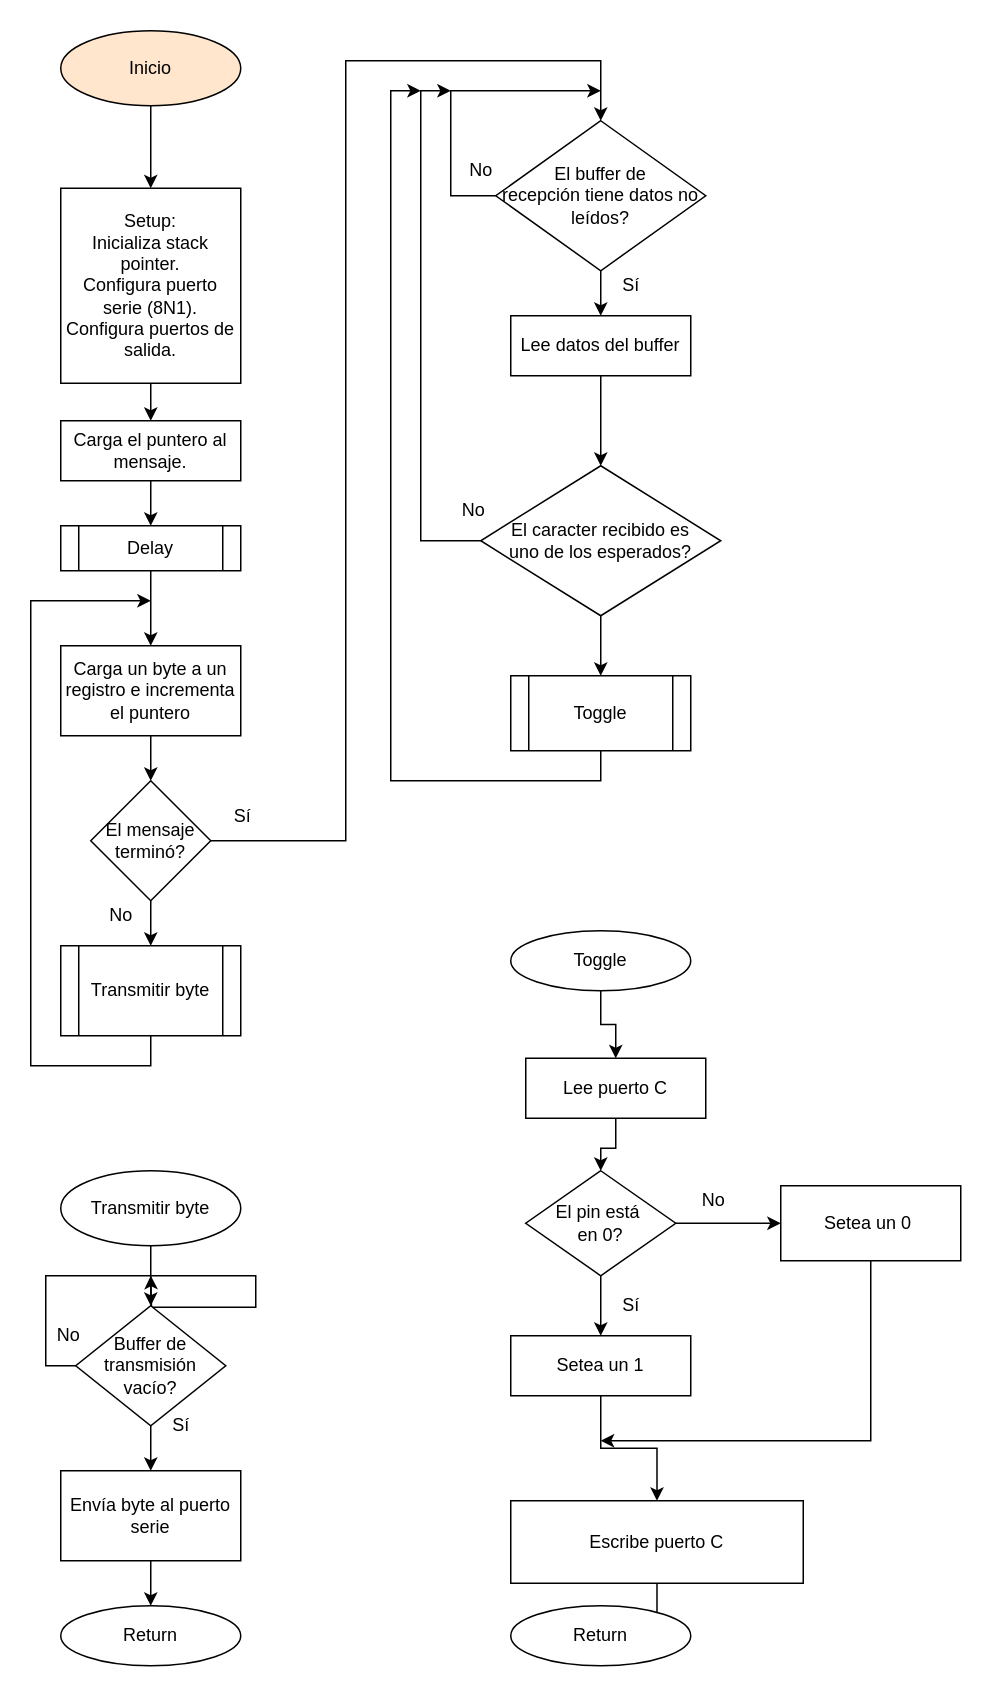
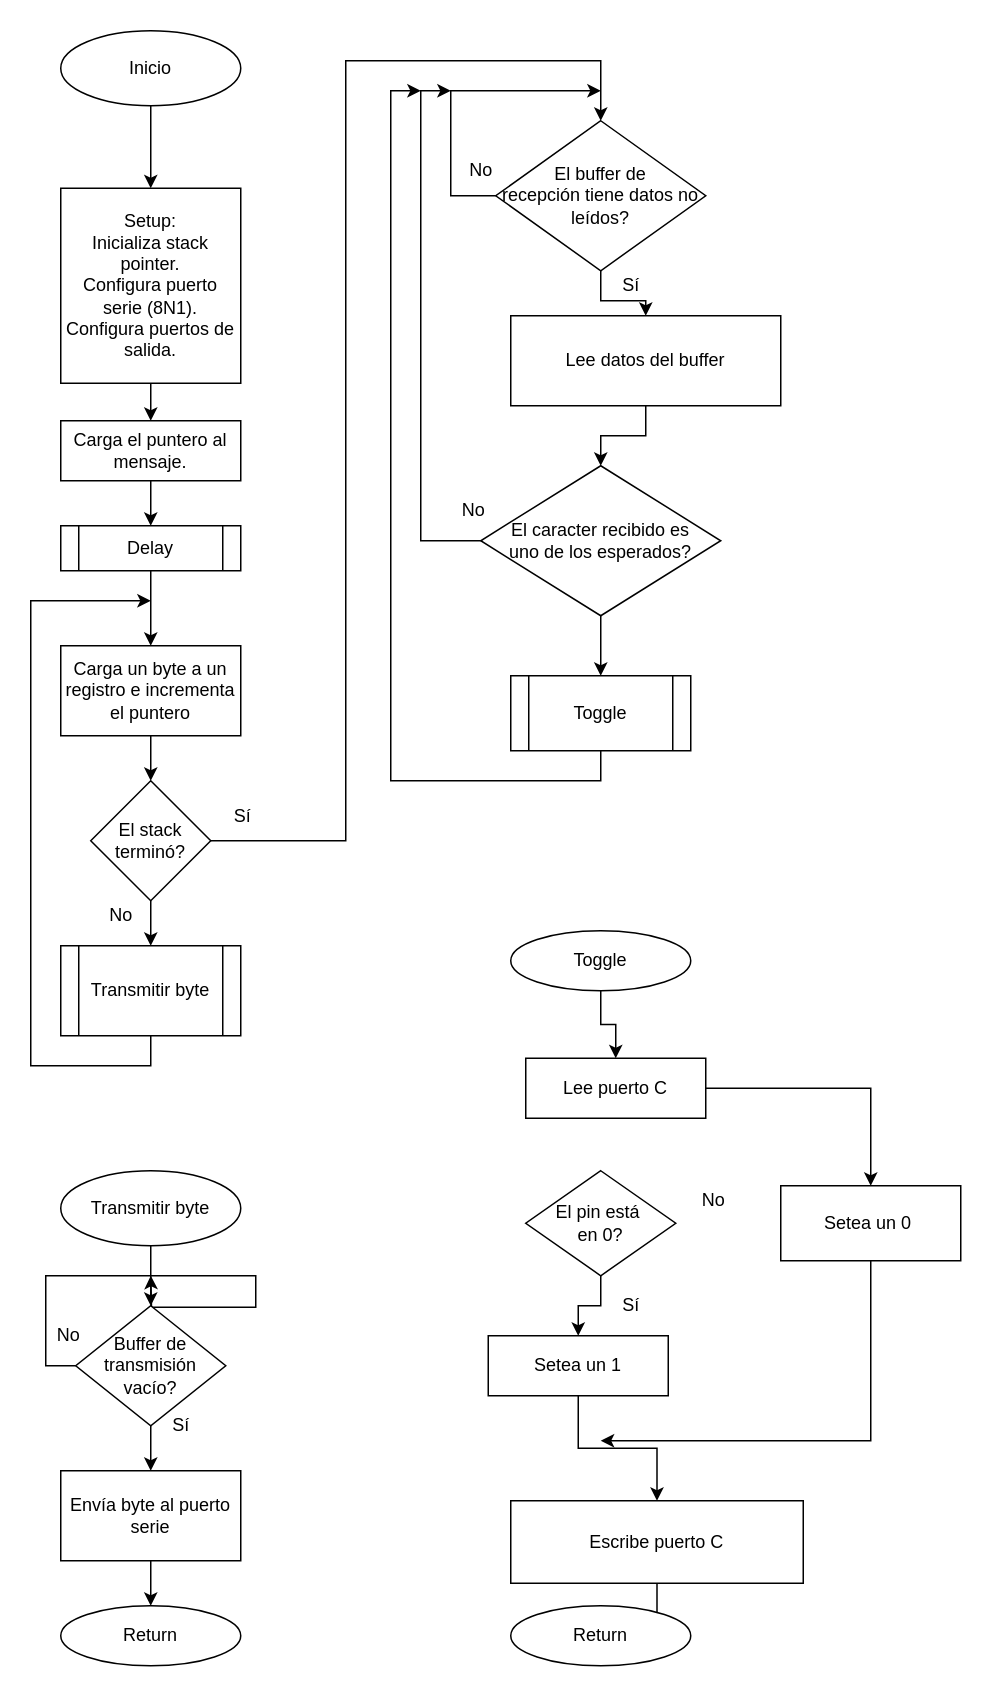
  <mxCell id="0" />
  <mxCell id="1" parent="0" />
  <mxCell id="2" value="" style="edgeStyle=orthogonalEdgeStyle;rounded=0;orthogonalLoop=1;jettySize=auto;html=1;entryX=0.5;entryY=0;entryDx=0;entryDy=0;" edge="1" parent="1" source="3" target="5"><mxGeometry relative="1" as="geometry"><mxPoint x="100" y="160" as="targetPoint" /></mxGeometry></mxCell>
- <mxCell id="3" value="Inicio" style="ellipse;whiteSpace=wrap;html=1;fillColor=#ffe6cc;" vertex="1" parent="1"><mxGeometry x="40" y="20" width="120" height="50" as="geometry" /></mxCell>
+ <mxCell id="3" value="Inicio" style="ellipse;whiteSpace=wrap;html=1;" vertex="1" parent="1"><mxGeometry x="40" y="20" width="120" height="50" as="geometry" /></mxCell>
  <mxCell id="4" value="" style="edgeStyle=orthogonalEdgeStyle;rounded=0;orthogonalLoop=1;jettySize=auto;html=1;" edge="1" parent="1" source="5" target="7"><mxGeometry relative="1" as="geometry" /></mxCell>
  <mxCell id="5" value="Setup:&lt;br&gt;Inicializa stack pointer.&lt;br&gt;Configura puerto serie (8N1).&lt;br&gt;Configura puertos de salida." style="whiteSpace=wrap;html=1;" vertex="1" parent="1"><mxGeometry x="40" y="125" width="120" height="130" as="geometry" /></mxCell>
  <mxCell id="6" value="" style="edgeStyle=orthogonalEdgeStyle;rounded=0;orthogonalLoop=1;jettySize=auto;html=1;" edge="1" parent="1" source="7" target="9"><mxGeometry relative="1" as="geometry" /></mxCell>
  <mxCell id="7" value="Carga el puntero al mensaje." style="whiteSpace=wrap;html=1;" vertex="1" parent="1"><mxGeometry x="40" y="280" width="120" height="40" as="geometry" /></mxCell>
  <mxCell id="8" value="" style="edgeStyle=orthogonalEdgeStyle;rounded=0;orthogonalLoop=1;jettySize=auto;html=1;" edge="1" parent="1" source="9" target="11"><mxGeometry relative="1" as="geometry" /></mxCell>
  <mxCell id="9" value="Delay" style="shape=process;whiteSpace=wrap;html=1;backgroundOutline=1;" vertex="1" parent="1"><mxGeometry x="40" y="350" width="120" height="30" as="geometry" /></mxCell>
  <mxCell id="10" value="" style="edgeStyle=orthogonalEdgeStyle;rounded=0;orthogonalLoop=1;jettySize=auto;html=1;" edge="1" parent="1" source="11" target="14"><mxGeometry relative="1" as="geometry" /></mxCell>
  <mxCell id="11" value="Carga un byte a un registro e incrementa el puntero" style="whiteSpace=wrap;html=1;" vertex="1" parent="1"><mxGeometry x="40" y="430" width="120" height="60" as="geometry" /></mxCell>
  <mxCell id="12" style="edgeStyle=orthogonalEdgeStyle;rounded=0;orthogonalLoop=1;jettySize=auto;html=1;exitX=1;exitY=0.5;exitDx=0;exitDy=0;entryX=0.5;entryY=0;entryDx=0;entryDy=0;" edge="1" parent="1" source="14" target="29"><mxGeometry relative="1" as="geometry"><mxPoint x="334" y="70" as="targetPoint" /><Array as="points"><mxPoint x="230" y="560" /><mxPoint x="230" y="40" /><mxPoint x="400" y="40" /></Array></mxGeometry></mxCell>
  <mxCell id="13" value="" style="edgeStyle=orthogonalEdgeStyle;rounded=0;orthogonalLoop=1;jettySize=auto;html=1;" edge="1" parent="1" source="14" target="16"><mxGeometry relative="1" as="geometry" /></mxCell>
- <mxCell id="14" value="El mensaje terminó?" style="rhombus;whiteSpace=wrap;html=1;" vertex="1" parent="1"><mxGeometry x="60" y="520" width="80" height="80" as="geometry" /></mxCell>
+ <mxCell id="14" value="El stack terminó?" style="rhombus;whiteSpace=wrap;html=1;" vertex="1" parent="1"><mxGeometry x="60" y="520" width="80" height="80" as="geometry" /></mxCell>
  <mxCell id="15" style="edgeStyle=orthogonalEdgeStyle;rounded=0;orthogonalLoop=1;jettySize=auto;html=1;exitX=0.5;exitY=1;exitDx=0;exitDy=0;" edge="1" parent="1" source="16"><mxGeometry relative="1" as="geometry"><mxPoint x="100" y="400" as="targetPoint" /><Array as="points"><mxPoint x="100" y="710" /><mxPoint x="20" y="710" /><mxPoint x="20" y="400" /></Array></mxGeometry></mxCell>
  <mxCell id="16" value="Transmitir byte" style="shape=process;whiteSpace=wrap;html=1;backgroundOutline=1;" vertex="1" parent="1"><mxGeometry x="40" y="630" width="120" height="60" as="geometry" /></mxCell>
  <mxCell id="17" value="" style="edgeStyle=orthogonalEdgeStyle;rounded=0;orthogonalLoop=1;jettySize=auto;html=1;" edge="1" parent="1" source="18" target="21"><mxGeometry relative="1" as="geometry" /></mxCell>
  <mxCell id="18" value="Transmitir byte" style="ellipse;whiteSpace=wrap;html=1;" vertex="1" parent="1"><mxGeometry x="40" y="780" width="120" height="50" as="geometry" /></mxCell>
  <mxCell id="19" value="" style="edgeStyle=orthogonalEdgeStyle;rounded=0;orthogonalLoop=1;jettySize=auto;html=1;" edge="1" parent="1" source="21" target="23"><mxGeometry relative="1" as="geometry" /></mxCell>
  <mxCell id="20" style="edgeStyle=orthogonalEdgeStyle;rounded=0;orthogonalLoop=1;jettySize=auto;html=1;exitX=0;exitY=0.5;exitDx=0;exitDy=0;" edge="1" parent="1" source="21"><mxGeometry relative="1" as="geometry"><mxPoint x="100" y="850" as="targetPoint" /></mxGeometry></mxCell>
  <mxCell id="21" value="Buffer de transmisión vacío?" style="rhombus;whiteSpace=wrap;html=1;" vertex="1" parent="1"><mxGeometry x="50" y="870" width="100" height="80" as="geometry" /></mxCell>
  <mxCell id="22" value="" style="edgeStyle=orthogonalEdgeStyle;rounded=0;orthogonalLoop=1;jettySize=auto;html=1;" edge="1" parent="1" source="23" target="24"><mxGeometry relative="1" as="geometry" /></mxCell>
  <mxCell id="23" value="Envía byte al puerto serie" style="whiteSpace=wrap;html=1;" vertex="1" parent="1"><mxGeometry x="40" y="980" width="120" height="60" as="geometry" /></mxCell>
  <mxCell id="24" value="Return" style="ellipse;whiteSpace=wrap;html=1;" vertex="1" parent="1"><mxGeometry x="40" y="1070" width="120" height="40" as="geometry" /></mxCell>
  <mxCell id="25" value="No" style="text;html=1;align=center;verticalAlign=middle;resizable=0;points=[];autosize=1;" vertex="1" parent="1"><mxGeometry x="30" y="880" width="30" height="20" as="geometry" /></mxCell>
  <mxCell id="26" value="Sí" style="text;html=1;align=center;verticalAlign=middle;resizable=0;points=[];autosize=1;" vertex="1" parent="1"><mxGeometry x="105" y="940" width="30" height="20" as="geometry" /></mxCell>
  <mxCell id="27" value="" style="edgeStyle=orthogonalEdgeStyle;rounded=0;orthogonalLoop=1;jettySize=auto;html=1;" edge="1" parent="1" source="29" target="33"><mxGeometry relative="1" as="geometry" /></mxCell>
  <mxCell id="28" style="edgeStyle=orthogonalEdgeStyle;rounded=0;orthogonalLoop=1;jettySize=auto;html=1;exitX=0;exitY=0.5;exitDx=0;exitDy=0;" edge="1" parent="1" source="29"><mxGeometry relative="1" as="geometry"><mxPoint x="400" y="60" as="targetPoint" /><Array as="points"><mxPoint x="300" y="130" /><mxPoint x="300" y="60" /></Array></mxGeometry></mxCell>
  <mxCell id="29" value="El buffer de &lt;br&gt;recepción tiene datos no leídos?" style="rhombus;whiteSpace=wrap;html=1;" vertex="1" parent="1"><mxGeometry x="330" y="80" width="140" height="100" as="geometry" /></mxCell>
  <mxCell id="30" value="Sí" style="text;html=1;align=center;verticalAlign=middle;resizable=0;points=[];autosize=1;" vertex="1" parent="1"><mxGeometry x="146" y="534" width="30" height="20" as="geometry" /></mxCell>
  <mxCell id="31" value="No" style="text;html=1;align=center;verticalAlign=middle;resizable=0;points=[];autosize=1;" vertex="1" parent="1"><mxGeometry x="65" y="600" width="30" height="20" as="geometry" /></mxCell>
  <mxCell id="32" value="" style="edgeStyle=orthogonalEdgeStyle;rounded=0;orthogonalLoop=1;jettySize=auto;html=1;" edge="1" parent="1" source="33" target="38"><mxGeometry relative="1" as="geometry" /></mxCell>
- <mxCell id="33" value="Lee datos del buffer" style="whiteSpace=wrap;html=1;" vertex="1" parent="1"><mxGeometry x="340" y="210" width="120" height="40" as="geometry" /></mxCell>
+ <mxCell id="33" value="Lee datos del buffer" style="whiteSpace=wrap;html=1;" vertex="1" parent="1"><mxGeometry x="340" y="210" width="180" height="60" as="geometry" /></mxCell>
  <mxCell id="34" value="No" style="text;html=1;align=center;verticalAlign=middle;resizable=0;points=[];autosize=1;" vertex="1" parent="1"><mxGeometry x="305" y="103" width="30" height="20" as="geometry" /></mxCell>
  <mxCell id="35" value="Sí" style="text;html=1;align=center;verticalAlign=middle;resizable=0;points=[];autosize=1;" vertex="1" parent="1"><mxGeometry x="405" y="180" width="30" height="20" as="geometry" /></mxCell>
  <mxCell id="36" style="edgeStyle=orthogonalEdgeStyle;rounded=0;orthogonalLoop=1;jettySize=auto;html=1;" edge="1" parent="1" source="38"><mxGeometry relative="1" as="geometry"><mxPoint x="300" y="60" as="targetPoint" /><Array as="points"><mxPoint x="280" y="360" /><mxPoint x="280" y="60" /></Array></mxGeometry></mxCell>
  <mxCell id="37" value="" style="edgeStyle=orthogonalEdgeStyle;rounded=0;orthogonalLoop=1;jettySize=auto;html=1;" edge="1" parent="1" source="38" target="41"><mxGeometry relative="1" as="geometry" /></mxCell>
  <mxCell id="38" value="El caracter recibido es &lt;br&gt;uno de los esperados?" style="rhombus;whiteSpace=wrap;html=1;" vertex="1" parent="1"><mxGeometry x="320" y="310" width="160" height="100" as="geometry" /></mxCell>
  <mxCell id="39" value="No" style="text;html=1;align=center;verticalAlign=middle;resizable=0;points=[];autosize=1;" vertex="1" parent="1"><mxGeometry x="300" y="330" width="30" height="20" as="geometry" /></mxCell>
  <mxCell id="40" style="edgeStyle=orthogonalEdgeStyle;rounded=0;orthogonalLoop=1;jettySize=auto;html=1;exitX=0.5;exitY=1;exitDx=0;exitDy=0;" edge="1" parent="1" source="41"><mxGeometry relative="1" as="geometry"><mxPoint x="280" y="60" as="targetPoint" /><Array as="points"><mxPoint x="400" y="520" /><mxPoint x="260" y="520" /><mxPoint x="260" y="60" /></Array></mxGeometry></mxCell>
  <mxCell id="41" value="Toggle" style="shape=process;whiteSpace=wrap;html=1;backgroundOutline=1;" vertex="1" parent="1"><mxGeometry x="340" y="450" width="120" height="50" as="geometry" /></mxCell>
  <mxCell id="42" value="" style="edgeStyle=orthogonalEdgeStyle;rounded=0;orthogonalLoop=1;jettySize=auto;html=1;" edge="1" parent="1" source="43" target="45"><mxGeometry relative="1" as="geometry" /></mxCell>
  <mxCell id="43" value="Toggle" style="ellipse;whiteSpace=wrap;html=1;" vertex="1" parent="1"><mxGeometry x="340" y="620" width="120" height="40" as="geometry" /></mxCell>
- <mxCell id="44" value="" style="edgeStyle=orthogonalEdgeStyle;rounded=0;orthogonalLoop=1;jettySize=auto;html=1;" edge="1" parent="1" source="45" target="48"><mxGeometry relative="1" as="geometry" /></mxCell>
+ <mxCell id="44" value="" style="edgeStyle=orthogonalEdgeStyle;rounded=0;orthogonalLoop=1;jettySize=auto;html=1;" edge="1" parent="1" source="45" target="52"><mxGeometry relative="1" as="geometry" /></mxCell>
  <mxCell id="45" value="Lee puerto C" style="whiteSpace=wrap;html=1;" vertex="1" parent="1"><mxGeometry x="350" y="705" width="120" height="40" as="geometry" /></mxCell>
  <mxCell id="46" value="" style="edgeStyle=orthogonalEdgeStyle;rounded=0;orthogonalLoop=1;jettySize=auto;html=1;" edge="1" parent="1" source="48" target="50"><mxGeometry relative="1" as="geometry" /></mxCell>
- <mxCell id="47" value="" style="edgeStyle=orthogonalEdgeStyle;rounded=0;orthogonalLoop=1;jettySize=auto;html=1;" edge="1" parent="1" source="48" target="52"><mxGeometry relative="1" as="geometry" /></mxCell>
  <mxCell id="48" value="El pin está&amp;nbsp;&lt;br&gt;en 0?" style="rhombus;whiteSpace=wrap;html=1;" vertex="1" parent="1"><mxGeometry x="350" y="780" width="100" height="70" as="geometry" /></mxCell>
  <mxCell id="49" value="" style="edgeStyle=orthogonalEdgeStyle;rounded=0;orthogonalLoop=1;jettySize=auto;html=1;" edge="1" parent="1" source="50" target="54"><mxGeometry relative="1" as="geometry" /></mxCell>
- <mxCell id="50" value="Setea un 1" style="whiteSpace=wrap;html=1;" vertex="1" parent="1"><mxGeometry x="340" y="890" width="120" height="40" as="geometry" /></mxCell>
+ <mxCell id="50" value="Setea un 1" style="whiteSpace=wrap;html=1;" vertex="1" parent="1"><mxGeometry x="325" y="890" width="120" height="40" as="geometry" /></mxCell>
  <mxCell id="51" style="edgeStyle=orthogonalEdgeStyle;rounded=0;orthogonalLoop=1;jettySize=auto;html=1;" edge="1" parent="1" source="52"><mxGeometry relative="1" as="geometry"><mxPoint x="400" y="960" as="targetPoint" /><Array as="points"><mxPoint x="580" y="960" /><mxPoint x="400" y="960" /></Array></mxGeometry></mxCell>
  <mxCell id="52" value="Setea un 0&amp;nbsp;" style="whiteSpace=wrap;html=1;" vertex="1" parent="1"><mxGeometry x="520" y="790" width="120" height="50" as="geometry" /></mxCell>
  <mxCell id="53" value="" style="edgeStyle=orthogonalEdgeStyle;rounded=0;orthogonalLoop=1;jettySize=auto;html=1;" edge="1" parent="1" source="54" target="55"><mxGeometry relative="1" as="geometry" /></mxCell>
  <mxCell id="54" value="Escribe puerto C" style="whiteSpace=wrap;html=1;" vertex="1" parent="1"><mxGeometry x="340" y="1000" width="195" height="55" as="geometry" /></mxCell>
  <mxCell id="55" value="Return" style="ellipse;whiteSpace=wrap;html=1;" vertex="1" parent="1"><mxGeometry x="340" y="1070" width="120" height="40" as="geometry" /></mxCell>
  <mxCell id="56" value="No" style="text;html=1;align=center;verticalAlign=middle;resizable=0;points=[];autosize=1;" vertex="1" parent="1"><mxGeometry x="460" y="790" width="30" height="20" as="geometry" /></mxCell>
  <mxCell id="57" value="Sí" style="text;html=1;align=center;verticalAlign=middle;resizable=0;points=[];autosize=1;" vertex="1" parent="1"><mxGeometry x="405" y="860" width="30" height="20" as="geometry" /></mxCell>
